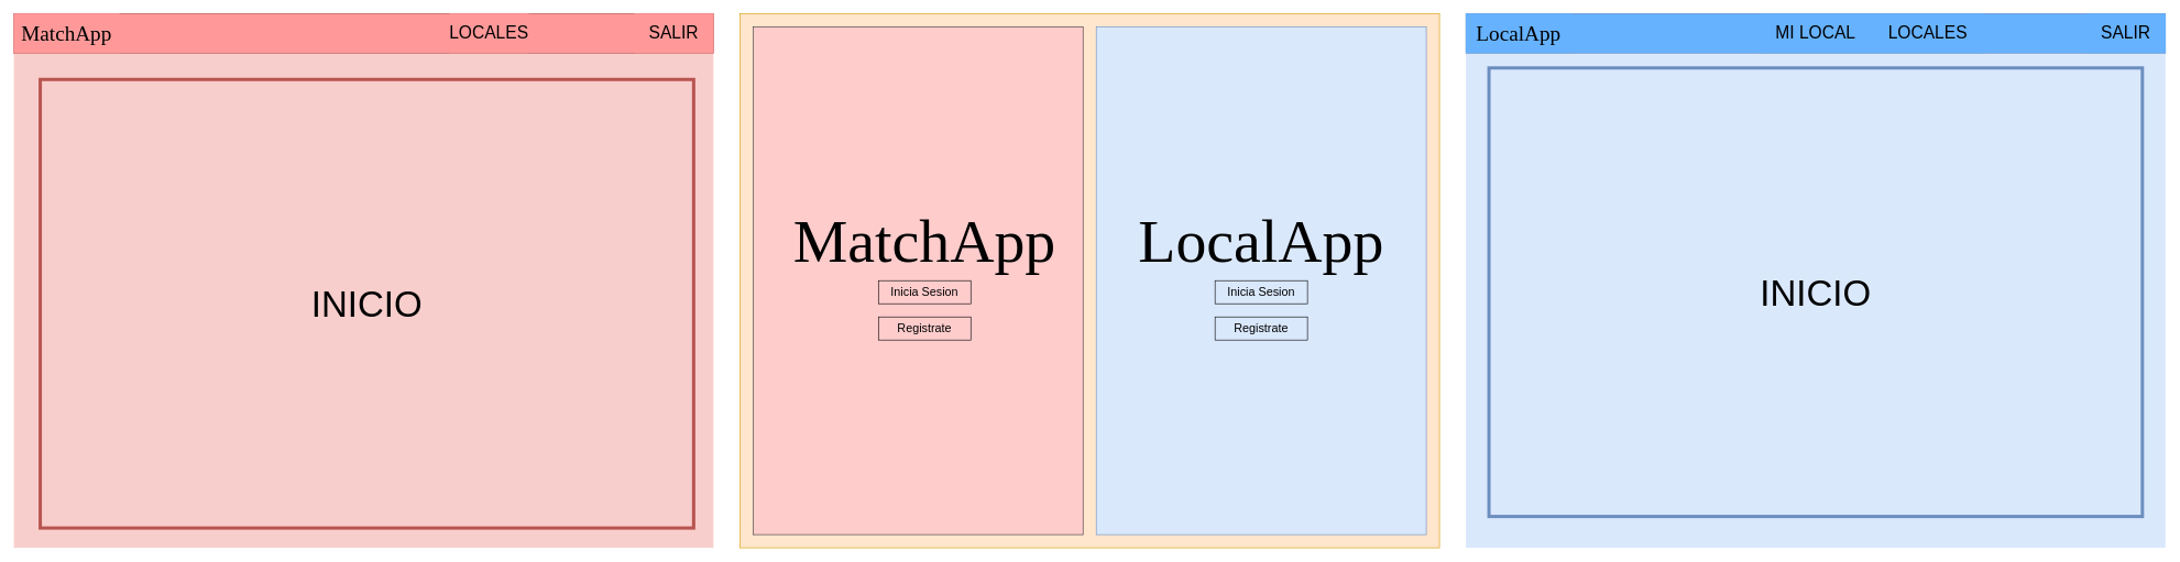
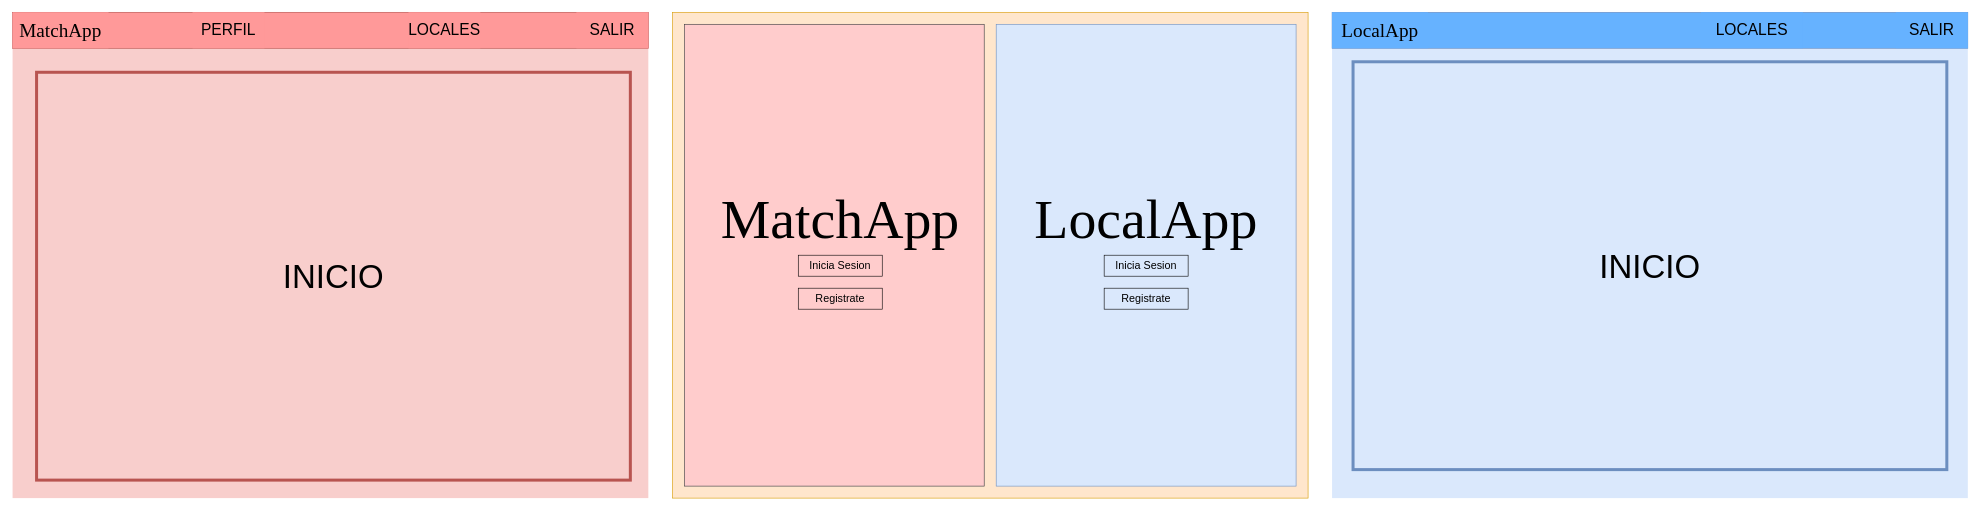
  <mxCell id="0" />
  <mxCell id="1" parent="0" />
  <mxCell id="2" value="" style="rounded=0;whiteSpace=wrap;html=1;fillColor=#ffe6cc;strokeColor=#d79b00;" vertex="1" parent="1"><mxGeometry x="1120" y="20" width="1060" height="810" as="geometry" /></mxCell>
  <mxCell id="3" value="" style="rounded=0;whiteSpace=wrap;html=1;fillColor=#ffcccc;strokeColor=#36393d;" vertex="1" parent="1"><mxGeometry x="1140" y="40" width="500" height="770" as="geometry" /></mxCell>
  <mxCell id="4" value="" style="rounded=0;whiteSpace=wrap;html=1;fillColor=#dae8fc;strokeColor=#6c8ebf;" vertex="1" parent="1"><mxGeometry x="1660" y="40" width="500" height="770" as="geometry" /></mxCell>
  <mxCell id="5" value="&lt;font style=&quot;font-size: 93px&quot; face=&quot;Times New Roman&quot;&gt;MatchApp&lt;/font&gt;" style="rounded=0;whiteSpace=wrap;html=1;fillColor=none;strokeColor=none;" vertex="1" parent="1"><mxGeometry x="1180" y="305" width="440" height="120" as="geometry" /></mxCell>
  <mxCell id="6" value="&lt;font style=&quot;font-size: 18px&quot;&gt;Inicia Sesion&lt;/font&gt;" style="rounded=0;whiteSpace=wrap;html=1;fillColor=none;" vertex="1" parent="1"><mxGeometry x="1330" y="425" width="140" height="35" as="geometry" /></mxCell>
  <mxCell id="7" value="&lt;font style=&quot;font-size: 18px&quot;&gt;Registrate&lt;/font&gt;" style="rounded=0;whiteSpace=wrap;html=1;fillColor=none;" vertex="1" parent="1"><mxGeometry x="1330" y="480" width="140" height="35" as="geometry" /></mxCell>
  <mxCell id="8" value="&lt;font style=&quot;font-size: 93px&quot; face=&quot;Times New Roman&quot;&gt;LocalApp&lt;/font&gt;" style="rounded=0;whiteSpace=wrap;html=1;fillColor=none;strokeColor=none;" vertex="1" parent="1"><mxGeometry x="1720" y="305" width="380" height="120" as="geometry" /></mxCell>
  <mxCell id="9" value="&lt;font style=&quot;font-size: 18px&quot;&gt;Inicia Sesion&lt;/font&gt;" style="rounded=0;whiteSpace=wrap;html=1;fillColor=none;" vertex="1" parent="1"><mxGeometry x="1840" y="425" width="140" height="35" as="geometry" /></mxCell>
  <mxCell id="10" value="&lt;font style=&quot;font-size: 18px&quot;&gt;Registrate&lt;/font&gt;" style="rounded=0;whiteSpace=wrap;html=1;fillColor=none;" vertex="1" parent="1"><mxGeometry x="1840" y="480" width="140" height="35" as="geometry" /></mxCell>
  <mxCell id="11" value="" style="rounded=0;whiteSpace=wrap;html=1;fillColor=#f8cecc;strokeColor=none;fontSize=26;" vertex="1" parent="1"><mxGeometry x="20" y="20" width="1060" height="810" as="geometry" /></mxCell>
  <mxCell id="12" value="" style="rounded=0;whiteSpace=wrap;html=1;fillColor=#dae8fc;strokeColor=none;fontSize=26;" vertex="1" parent="1"><mxGeometry x="2220" y="20" width="1060" height="810" as="geometry" /></mxCell>
  <mxCell id="13" value="" style="rounded=0;whiteSpace=wrap;html=1;fillColor=#FF9999;strokeColor=#b85450;" vertex="1" parent="1"><mxGeometry x="20" y="20" width="1060" height="60" as="geometry" /></mxCell>
  <mxCell id="14" value="LOCALES" style="rounded=0;whiteSpace=wrap;html=1;fillColor=#FF9999;strokeColor=none;fontSize=26;" vertex="1" parent="1"><mxGeometry x="680" y="20" width="120" height="60" as="geometry" /></mxCell>
+ <mxCell id="15" value="&lt;font style=&quot;font-size: 26px&quot;&gt;PERFIL&lt;/font&gt;" style="rounded=0;whiteSpace=wrap;html=1;fillColor=#FF9999;strokeColor=none;fontSize=26;" vertex="1" parent="1"><mxGeometry x="320" y="20" width="120" height="60" as="geometry" /></mxCell>
  <mxCell id="16" value="" style="rounded=0;whiteSpace=wrap;html=1;fillColor=#66B2FF;strokeColor=#6c8ebf;" vertex="1" parent="1"><mxGeometry x="2220" y="20" width="1060" height="60" as="geometry" /></mxCell>
  <mxCell id="17" value="LOCALES" style="rounded=0;whiteSpace=wrap;html=1;fillColor=#66B2FF;strokeColor=none;fontSize=26;" vertex="1" parent="1"><mxGeometry x="2835" y="20" width="170" height="60" as="geometry" /></mxCell>
- <mxCell id="18" value="MI LOCAL" style="rounded=0;whiteSpace=wrap;html=1;fillColor=#66B2FF;strokeColor=none;fontSize=26;" vertex="1" parent="1"><mxGeometry x="2665" y="20" width="170" height="60" as="geometry" /></mxCell>
  <mxCell id="19" value="&lt;span style=&quot;font-family: &amp;#34;times new roman&amp;#34; ; font-size: 32px&quot;&gt;MatchApp&lt;/span&gt;" style="rounded=0;whiteSpace=wrap;html=1;fillColor=#FF9999;strokeColor=none;" vertex="1" parent="1"><mxGeometry x="20" y="20" width="160" height="60" as="geometry" /></mxCell>
  <mxCell id="20" value="SALIR" style="rounded=0;whiteSpace=wrap;html=1;fillColor=#FF9999;strokeColor=none;fontSize=26;" vertex="1" parent="1"><mxGeometry x="960" y="20" width="120" height="60" as="geometry" /></mxCell>
  <mxCell id="21" value="&lt;span style=&quot;font-family: &amp;#34;times new roman&amp;#34; ; font-size: 32px&quot;&gt;LocalApp&lt;/span&gt;" style="rounded=0;whiteSpace=wrap;html=1;fillColor=#66B2FF;strokeColor=none;" vertex="1" parent="1"><mxGeometry x="2220" y="20" width="160" height="60" as="geometry" /></mxCell>
  <mxCell id="22" value="SALIR" style="rounded=0;whiteSpace=wrap;html=1;fillColor=#66B2FF;strokeColor=none;fontSize=26;" vertex="1" parent="1"><mxGeometry x="3160" y="20" width="120" height="60" as="geometry" /></mxCell>
  <mxCell id="23" value="&lt;font style=&quot;font-size: 55px&quot;&gt;INICIO&lt;/font&gt;" style="rounded=0;whiteSpace=wrap;html=1;strokeColor=#b85450;strokeWidth=5;fillColor=#f8cecc;fontSize=26;" vertex="1" parent="1"><mxGeometry x="60" y="120" width="990" height="680" as="geometry" /></mxCell>
  <mxCell id="24" value="&lt;font style=&quot;font-size: 55px&quot;&gt;INICIO&lt;/font&gt;" style="rounded=0;whiteSpace=wrap;html=1;strokeColor=#6c8ebf;strokeWidth=5;fillColor=#dae8fc;fontSize=26;" vertex="1" parent="1"><mxGeometry x="2255" y="102.5" width="990" height="680" as="geometry" /></mxCell>
